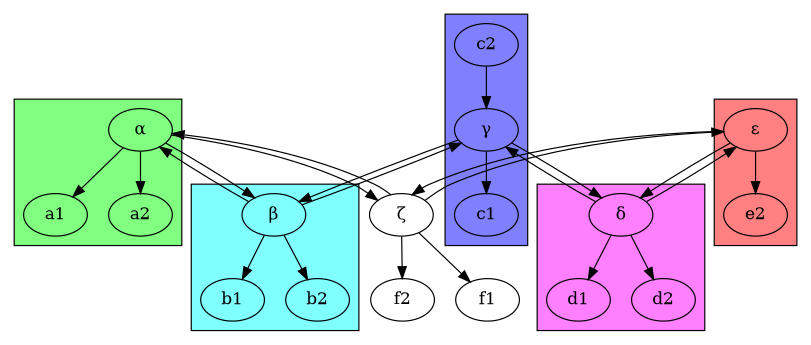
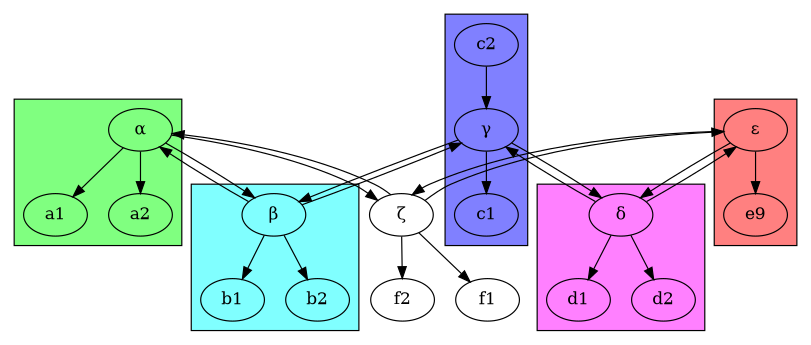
  digraph {
    rankdir=TB
    n1 [label="&alpha;"]
    a1
    a2
    n4 [label="&beta;"]
    b1
    b2
    n7 [label="&gamma;"]
    c1
    c2
    n10 [label="&delta;"]
    d1
    d2
    n13 [label="&epsilon;"]
-   e2
+   e2 [label=e9]
    n15 [label="&zeta;"]
    f1
    f2
    subgraph cluster_1 {
      fillcolor="#80ff80"
      rank=same
      style=filled
      n1
      a1
      a2
    }
    subgraph cluster_2 {
      fillcolor="#80ffff"
      rank=same
      style=filled
      n4
      b1
      b2
    }
    subgraph cluster_3 {
      fillcolor="#8080ff"
      rank=same
      style=filled
      n7
      c1
      c2
    }
    subgraph cluster_4 {
      fillcolor="#ff80ff"
      rank=same
      style=filled
      n10
      d1
      d2
    }
    subgraph cluster_5 {
      fillcolor="#ff8080"
      rank=same
      style=filled
      n13
      e2
    }
    n1 -> a1
    n1 -> a2
    n1 -> n4
    n1 -> n15
    n4 -> n1
    n4 -> b1
    n4 -> b2
    n4 -> n7
    n7 -> n4
    n7 -> c1
    n7 -> n10
    c2 -> n7
    n10 -> n7
    n10 -> d1
    n10 -> d2
    n10 -> n13
    n13 -> n10
    n13 -> e2
    n13 -> n15
    n15 -> n1
    n15 -> n13
    n15 -> f1
    n15 -> f2
  }
